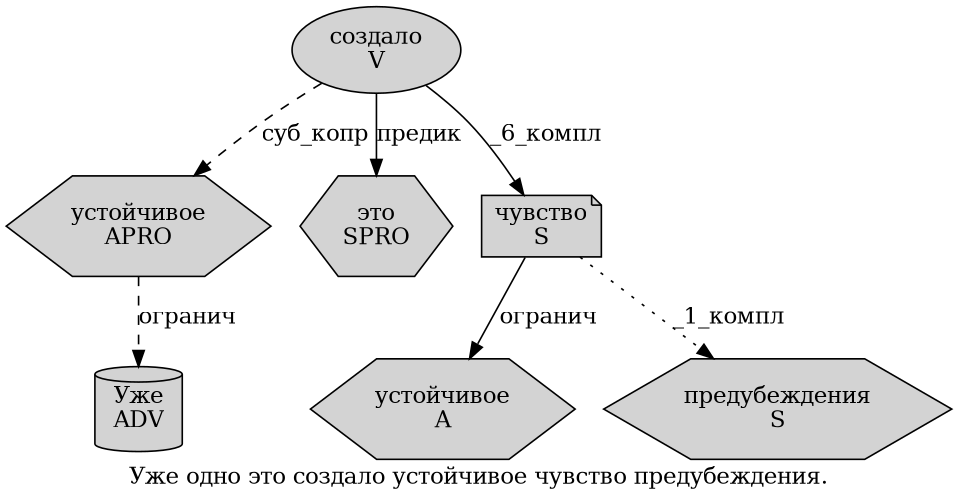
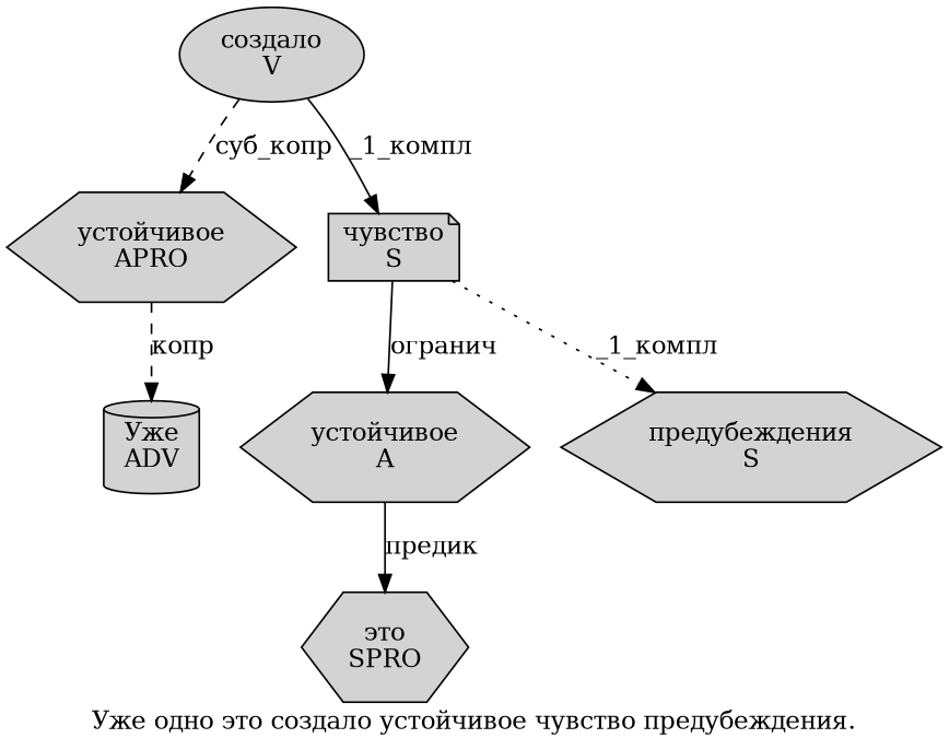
  digraph {
    label="Уже одно это создало устойчивое чувство предубеждения."
    node [fillcolor=lightgray penwidth=1 shape=hexagon style=filled]
    edge [style=solid]
    n1 [label="Уже\nADV" shape=cylinder]
    n2 [label="устойчивое\nAPRO"]
    n3 [label="это\nSPRO"]
    n4 [label="создало\nV" shape=ellipse]
    n5 [label="чувство\nS" shape=note]
    n6 [label="устойчивое\nA"]
    n7 [label="предубеждения\nS"]
-   n2 -> n1 [label="огранич" style=dashed]
+   n2 -> n1 [label="копр" style=dashed]
    n4 -> n2 [label="суб_копр" style=dashed]
-   n4 -> n3 [label="предик"]
-   n4 -> n5 [label="_6_компл"]
+   n6 -> n3 [label="предик"]
+   n4 -> n5 [label="_1_компл"]
    n5 -> n6 [label="огранич"]
    n5 -> n7 [label="_1_компл" style=dotted]
  }
